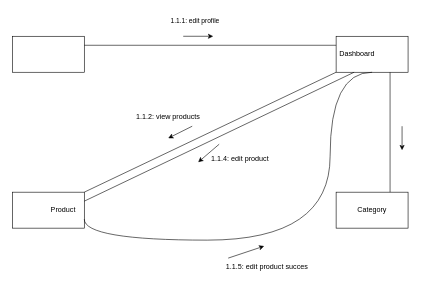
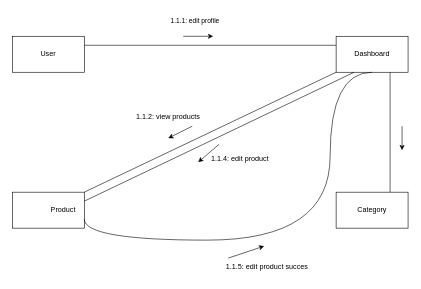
  <mxCell id="0" />
  <mxCell id="1" parent="0" />
  <mxCell id="2" value="" style="rounded=0;whiteSpace=wrap;html=1;" vertex="1" parent="1"><mxGeometry x="20" y="60" width="120" height="60" as="geometry" /></mxCell>
+ <mxCell id="3" value="User" style="text;html=1;align=center;verticalAlign=middle;whiteSpace=wrap;rounded=0;" vertex="1" parent="1"><mxGeometry x="50" y="75" width="60" height="30" as="geometry" /></mxCell>
  <mxCell id="4" value="" style="rounded=0;whiteSpace=wrap;html=1;" vertex="1" parent="1"><mxGeometry x="560" y="60" width="120" height="60" as="geometry" /></mxCell>
- <mxCell id="5" value="Dashboard" style="text;html=1;align=center;verticalAlign=middle;whiteSpace=wrap;rounded=0;" vertex="1" parent="1"><mxGeometry x="565" y="75" width="60" height="30" as="geometry" /></mxCell>
+ <mxCell id="5" value="Dashboard" style="text;html=1;align=center;verticalAlign=middle;whiteSpace=wrap;rounded=0;" vertex="1" parent="1"><mxGeometry x="590" y="75" width="60" height="30" as="geometry" /></mxCell>
  <mxCell id="6" value="" style="rounded=0;whiteSpace=wrap;html=1;" vertex="1" parent="1"><mxGeometry x="20" y="320" width="120" height="60" as="geometry" /></mxCell>
  <mxCell id="7" value="Product" style="text;html=1;align=center;verticalAlign=middle;whiteSpace=wrap;rounded=0;" vertex="1" parent="1"><mxGeometry x="75" y="335" width="60" height="30" as="geometry" /></mxCell>
  <mxCell id="8" value="" style="rounded=0;whiteSpace=wrap;html=1;" vertex="1" parent="1"><mxGeometry x="560" y="320" width="120" height="60" as="geometry" /></mxCell>
  <mxCell id="9" value="Category" style="text;html=1;align=center;verticalAlign=middle;whiteSpace=wrap;rounded=0;" vertex="1" parent="1"><mxGeometry x="590" y="335" width="60" height="30" as="geometry" /></mxCell>
  <mxCell id="10" value="" style="endArrow=none;html=1;rounded=0;exitX=1;exitY=0.25;exitDx=0;exitDy=0;entryX=0;entryY=0.25;entryDx=0;entryDy=0;" edge="1" parent="1" source="2" target="4"><mxGeometry width="50" height="50" relative="1" as="geometry"><mxPoint x="210" y="80" as="sourcePoint" /><mxPoint x="260" y="30" as="targetPoint" /></mxGeometry></mxCell>
  <mxCell id="11" value="" style="endArrow=classic;html=1;rounded=0;" edge="1" parent="1"><mxGeometry width="50" height="50" relative="1" as="geometry"><mxPoint x="305" y="60" as="sourcePoint" /><mxPoint x="355" y="60" as="targetPoint" /></mxGeometry></mxCell>
  <mxCell id="12" value="&lt;span style=&quot;font-size: 11px; text-wrap-mode: nowrap; background-color: rgb(255, 255, 255);&quot;&gt;1.1.1: edit profile&lt;/span&gt;" style="text;html=1;align=center;verticalAlign=middle;whiteSpace=wrap;rounded=0;" vertex="1" parent="1"><mxGeometry x="295" y="20" width="60" height="30" as="geometry" /></mxCell>
  <mxCell id="13" value="" style="endArrow=none;html=1;rounded=0;entryX=0;entryY=1;entryDx=0;entryDy=0;exitX=1;exitY=0;exitDx=0;exitDy=0;" edge="1" parent="1" source="6" target="4"><mxGeometry width="50" height="50" relative="1" as="geometry"><mxPoint x="480" y="200" as="sourcePoint" /><mxPoint x="530" y="150" as="targetPoint" /></mxGeometry></mxCell>
  <mxCell id="14" value="" style="endArrow=classic;html=1;rounded=0;" edge="1" parent="1"><mxGeometry width="50" height="50" relative="1" as="geometry"><mxPoint x="320" y="210" as="sourcePoint" /><mxPoint x="280" y="230" as="targetPoint" /></mxGeometry></mxCell>
  <mxCell id="15" value="&lt;span style=&quot;text-wrap-mode: nowrap;&quot;&gt;1.1.2: view products&lt;/span&gt;" style="text;html=1;align=center;verticalAlign=middle;whiteSpace=wrap;rounded=0;" vertex="1" parent="1"><mxGeometry x="250" y="180" width="60" height="30" as="geometry" /></mxCell>
  <mxCell id="16" value="" style="endArrow=none;html=1;rounded=0;entryX=0.75;entryY=1;entryDx=0;entryDy=0;exitX=0.75;exitY=0;exitDx=0;exitDy=0;" edge="1" parent="1" source="8" target="4"><mxGeometry width="50" height="50" relative="1" as="geometry"><mxPoint x="620" y="250" as="sourcePoint" /><mxPoint x="670" y="200" as="targetPoint" /></mxGeometry></mxCell>
  <mxCell id="17" value="" style="endArrow=classic;html=1;rounded=0;" edge="1" parent="1"><mxGeometry width="50" height="50" relative="1" as="geometry"><mxPoint x="670" y="210" as="sourcePoint" /><mxPoint x="670" y="250" as="targetPoint" /></mxGeometry></mxCell>
  <mxCell id="18" value="" style="endArrow=none;html=1;rounded=0;entryX=0.25;entryY=1;entryDx=0;entryDy=0;exitX=1;exitY=0.25;exitDx=0;exitDy=0;" edge="1" parent="1" source="6" target="4"><mxGeometry width="50" height="50" relative="1" as="geometry"><mxPoint x="550" y="190" as="sourcePoint" /><mxPoint x="600" y="140" as="targetPoint" /></mxGeometry></mxCell>
  <mxCell id="19" value="" style="endArrow=classic;html=1;rounded=0;" edge="1" parent="1"><mxGeometry width="50" height="50" relative="1" as="geometry"><mxPoint x="365" y="240" as="sourcePoint" /><mxPoint x="330" y="270" as="targetPoint" /></mxGeometry></mxCell>
  <mxCell id="20" value="&lt;span style=&quot;text-wrap-mode: nowrap;&quot;&gt;1.1.4: edit product&lt;/span&gt;" style="text;html=1;align=center;verticalAlign=middle;whiteSpace=wrap;rounded=0;" vertex="1" parent="1"><mxGeometry x="370" y="250" width="60" height="30" as="geometry" /></mxCell>
  <mxCell id="21" value="" style="endArrow=none;html=1;rounded=0;exitX=1;exitY=0.75;exitDx=0;exitDy=0;edgeStyle=orthogonalEdgeStyle;curved=1;entryX=0.5;entryY=1;entryDx=0;entryDy=0;" edge="1" parent="1" source="6" target="4"><mxGeometry width="50" height="50" relative="1" as="geometry"><mxPoint x="290" y="470" as="sourcePoint" /><mxPoint x="480" y="340" as="targetPoint" /><Array as="points"><mxPoint x="140" y="400" /><mxPoint x="550" y="400" /><mxPoint x="550" y="120" /></Array></mxGeometry></mxCell>
  <mxCell id="22" value="" style="endArrow=classic;html=1;rounded=0;" edge="1" parent="1"><mxGeometry width="50" height="50" relative="1" as="geometry"><mxPoint x="380" y="430" as="sourcePoint" /><mxPoint x="440" y="410" as="targetPoint" /></mxGeometry></mxCell>
  <mxCell id="23" value="&lt;span style=&quot;text-wrap-mode: nowrap;&quot;&gt;1.1.5: edit product succes&lt;/span&gt;" style="text;html=1;align=center;verticalAlign=middle;whiteSpace=wrap;rounded=0;" vertex="1" parent="1"><mxGeometry x="390" y="430" width="110" height="30" as="geometry" /></mxCell>
  <mxCell id="24" style="edgeStyle=orthogonalEdgeStyle;rounded=0;orthogonalLoop=1;jettySize=auto;html=1;exitX=0.5;exitY=1;exitDx=0;exitDy=0;" edge="1" parent="1" source="23" target="23"><mxGeometry relative="1" as="geometry" /></mxCell>
